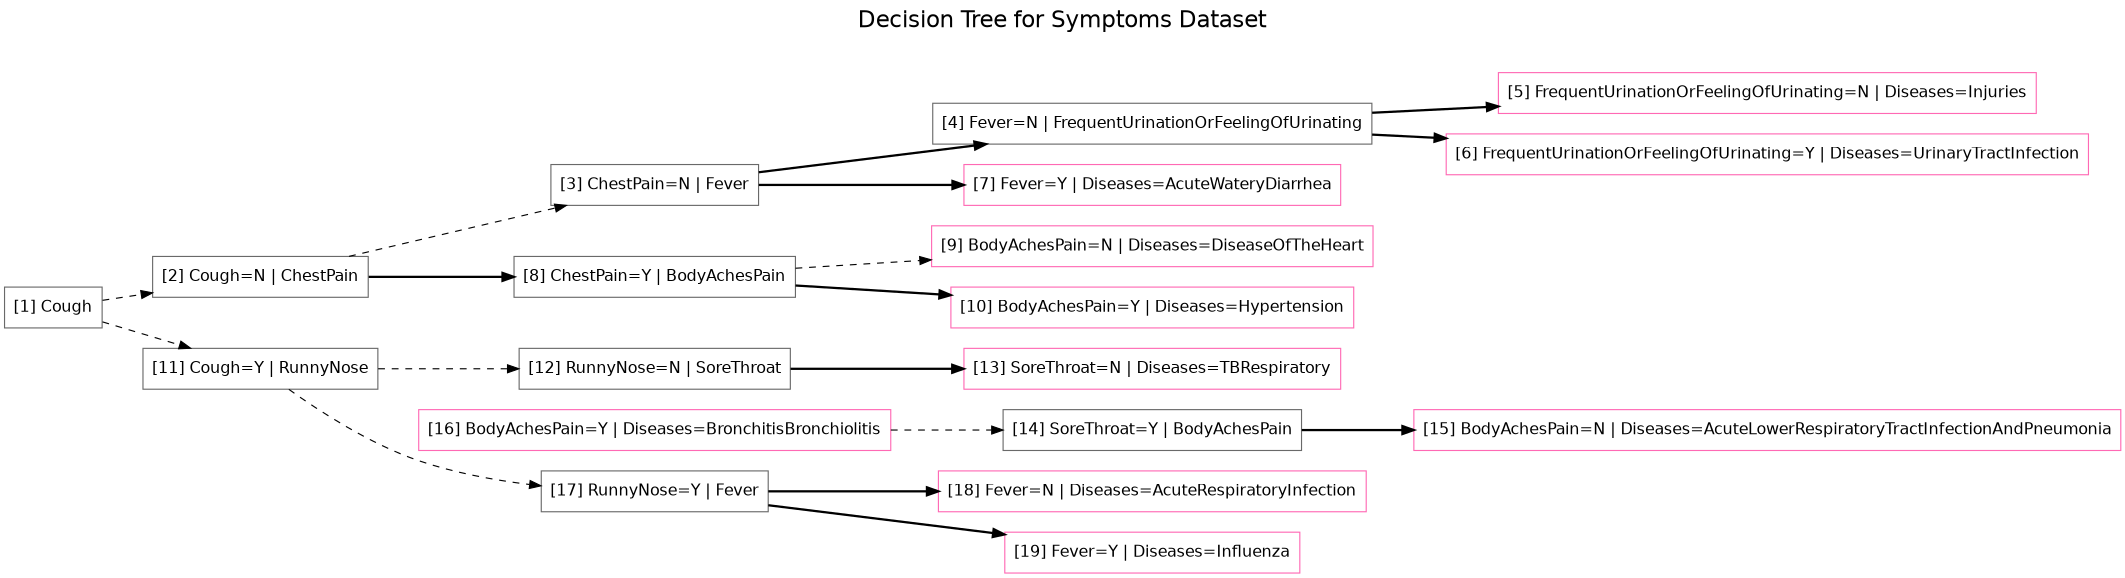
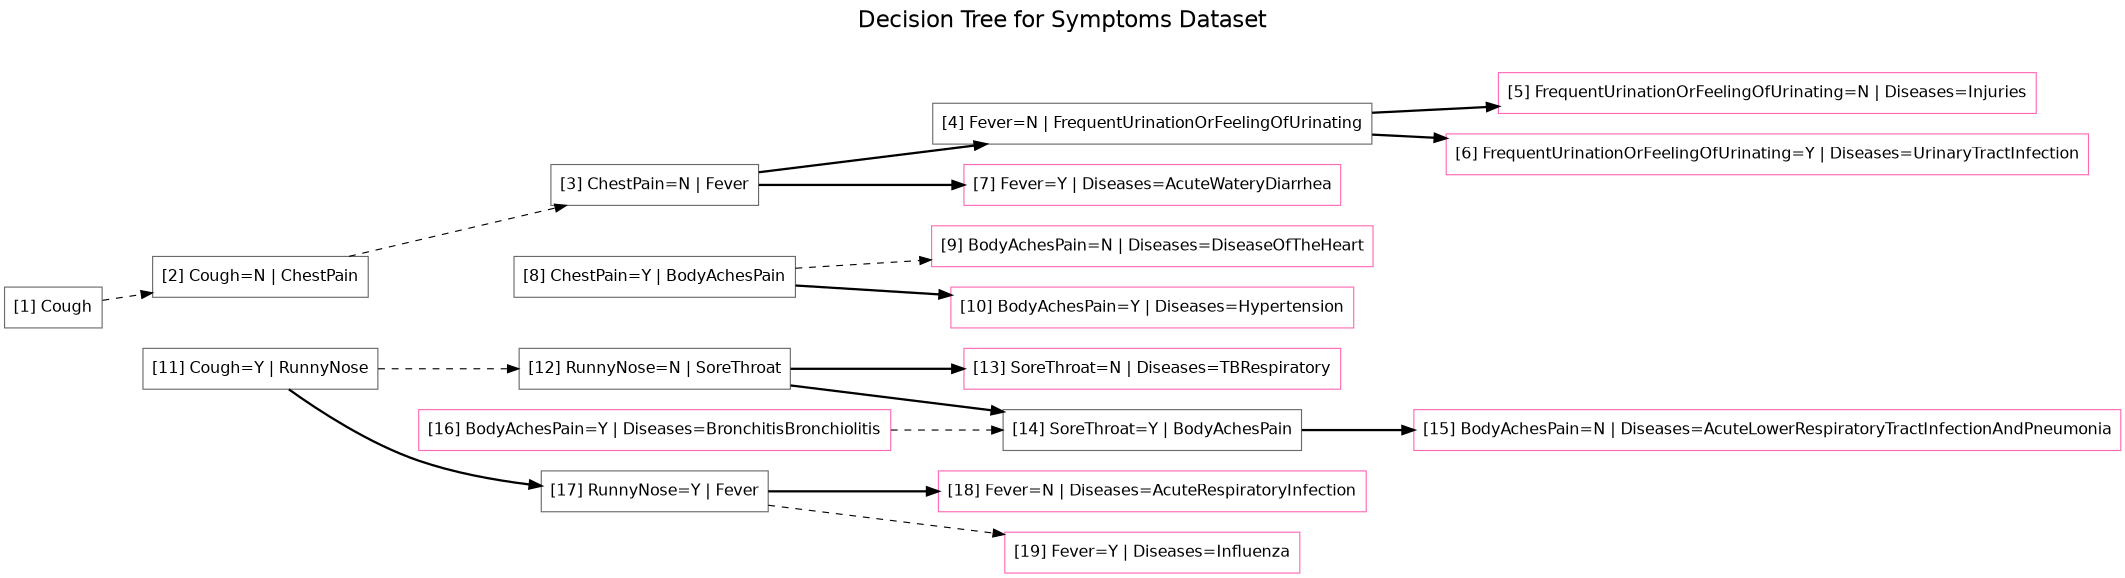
  digraph {
    fontname=helvetica
    fontsize=20
    label="Decision Tree for Symptoms Dataset"
    labelloc=t
    rankdir=LR
    node [color=hotpink fontname=helvetica shape=box]
    edge [style=bold]
    "[1] Cough" [color=dimgray]
    "[2] Cough=N | ChestPain" [color=dimgray]
    "[11] Cough=Y | RunnyNose" [color=dimgray]
    "[3] ChestPain=N | Fever" [color=dimgray]
    "[8] ChestPain=Y | BodyAchesPain" [color=dimgray]
    "[12] RunnyNose=N | SoreThroat" [color=dimgray]
    "[17] RunnyNose=Y | Fever" [color=dimgray]
    "[4] Fever=N | FrequentUrinationOrFeelingOfUrinating" [color=dimgray]
    "[7] Fever=Y | Diseases=AcuteWateryDiarrhea"
    "[9] BodyAchesPain=N | Diseases=DiseaseOfTheHeart"
    "[10] BodyAchesPain=Y | Diseases=Hypertension"
    "[5] FrequentUrinationOrFeelingOfUrinating=N | Diseases=Injuries"
    "[6] FrequentUrinationOrFeelingOfUrinating=Y | Diseases=UrinaryTractInfection"
    "[13] SoreThroat=N | Diseases=TBRespiratory"
    "[14] SoreThroat=Y | BodyAchesPain" [color=dimgray]
    "[18] Fever=N | Diseases=AcuteRespiratoryInfection"
    "[19] Fever=Y | Diseases=Influenza"
    "[15] BodyAchesPain=N | Diseases=AcuteLowerRespiratoryTractInfectionAndPneumonia"
    "[16] BodyAchesPain=Y | Diseases=BronchitisBronchiolitis"
    "[1] Cough" -> "[2] Cough=N | ChestPain" [style=dashed]
-   "[1] Cough" -> "[11] Cough=Y | RunnyNose" [style=dashed]
    "[2] Cough=N | ChestPain" -> "[3] ChestPain=N | Fever" [style=dashed]
-   "[2] Cough=N | ChestPain" -> "[8] ChestPain=Y | BodyAchesPain"
    "[11] Cough=Y | RunnyNose" -> "[12] RunnyNose=N | SoreThroat" [style=dashed]
-   "[11] Cough=Y | RunnyNose" -> "[17] RunnyNose=Y | Fever" [style=dashed]
+   "[11] Cough=Y | RunnyNose" -> "[17] RunnyNose=Y | Fever"
    "[3] ChestPain=N | Fever" -> "[4] Fever=N | FrequentUrinationOrFeelingOfUrinating"
    "[3] ChestPain=N | Fever" -> "[7] Fever=Y | Diseases=AcuteWateryDiarrhea"
    "[8] ChestPain=Y | BodyAchesPain" -> "[9] BodyAchesPain=N | Diseases=DiseaseOfTheHeart" [style=dashed]
    "[8] ChestPain=Y | BodyAchesPain" -> "[10] BodyAchesPain=Y | Diseases=Hypertension"
    "[12] RunnyNose=N | SoreThroat" -> "[13] SoreThroat=N | Diseases=TBRespiratory"
+   "[12] RunnyNose=N | SoreThroat" -> "[14] SoreThroat=Y | BodyAchesPain"
    "[17] RunnyNose=Y | Fever" -> "[18] Fever=N | Diseases=AcuteRespiratoryInfection"
-   "[17] RunnyNose=Y | Fever" -> "[19] Fever=Y | Diseases=Influenza"
+   "[17] RunnyNose=Y | Fever" -> "[19] Fever=Y | Diseases=Influenza" [style=dashed]
    "[4] Fever=N | FrequentUrinationOrFeelingOfUrinating" -> "[5] FrequentUrinationOrFeelingOfUrinating=N | Diseases=Injuries"
    "[4] Fever=N | FrequentUrinationOrFeelingOfUrinating" -> "[6] FrequentUrinationOrFeelingOfUrinating=Y | Diseases=UrinaryTractInfection"
    "[14] SoreThroat=Y | BodyAchesPain" -> "[15] BodyAchesPain=N | Diseases=AcuteLowerRespiratoryTractInfectionAndPneumonia"
    "[16] BodyAchesPain=Y | Diseases=BronchitisBronchiolitis" -> "[14] SoreThroat=Y | BodyAchesPain" [style=dashed]
  }
